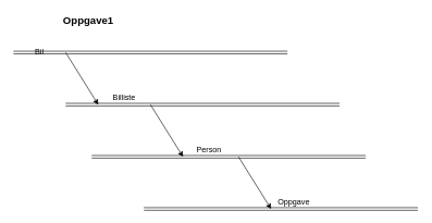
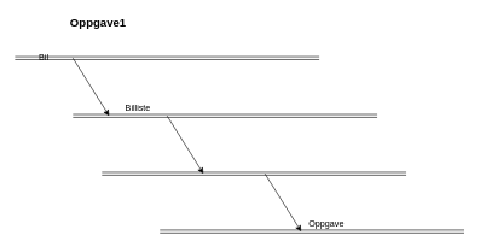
  <mxCell id="0" />
  <mxCell id="1" parent="0" />
  <mxCell id="2" value="" style="shape=link;html=1;" edge="1" parent="1"><mxGeometry width="100" relative="1" as="geometry"><mxPoint x="20" y="80" as="sourcePoint" /><mxPoint x="440" y="80" as="targetPoint" /></mxGeometry></mxCell>
  <mxCell id="3" value="" style="endArrow=classic;html=1;" edge="1" parent="1"><mxGeometry width="50" height="50" relative="1" as="geometry"><mxPoint x="100" y="80" as="sourcePoint" /><mxPoint x="150" y="160" as="targetPoint" /></mxGeometry></mxCell>
  <mxCell id="4" value="" style="shape=link;html=1;" edge="1" parent="1"><mxGeometry width="100" relative="1" as="geometry"><mxPoint x="100" y="160" as="sourcePoint" /><mxPoint x="520" y="160" as="targetPoint" /></mxGeometry></mxCell>
  <mxCell id="5" value="" style="shape=link;html=1;" edge="1" parent="1"><mxGeometry width="100" relative="1" as="geometry"><mxPoint x="140" y="240" as="sourcePoint" /><mxPoint x="560" y="240" as="targetPoint" /></mxGeometry></mxCell>
  <mxCell id="6" value="" style="endArrow=classic;html=1;" edge="1" parent="1"><mxGeometry width="50" height="50" relative="1" as="geometry"><mxPoint x="365" y="240" as="sourcePoint" /><mxPoint x="415" y="320" as="targetPoint" /></mxGeometry></mxCell>
  <mxCell id="7" value="" style="shape=link;html=1;" edge="1" parent="1"><mxGeometry width="100" relative="1" as="geometry"><mxPoint x="220" y="320" as="sourcePoint" /><mxPoint x="640" y="320" as="targetPoint" /></mxGeometry></mxCell>
  <mxCell id="8" value="" style="endArrow=classic;html=1;" edge="1" parent="1"><mxGeometry width="50" height="50" relative="1" as="geometry"><mxPoint x="230" y="160" as="sourcePoint" /><mxPoint x="280" y="240" as="targetPoint" /></mxGeometry></mxCell>
  <mxCell id="9" value="Bil" style="text;html=1;strokeColor=none;fillColor=none;align=center;verticalAlign=middle;whiteSpace=wrap;rounded=0;" vertex="1" parent="1"><mxGeometry x="40" y="70" width="40" height="20" as="geometry" /></mxCell>
  <mxCell id="10" value="Billiste&lt;span style=&quot;color: rgba(0 , 0 , 0 , 0) ; font-family: monospace ; font-size: 0px&quot;&gt;%3CmxGraphModel%3E%3Croot%3E%3CmxCell%20id%3D%220%22%2F%3E%3CmxCell%20id%3D%221%22%20parent%3D%220%22%2F%3E%3CmxCell%20id%3D%222%22%20value%3D%22Personliste%22%20style%3D%22text%3Bhtml%3D1%3BstrokeColor%3Dnone%3BfillColor%3Dnone%3Balign%3Dcenter%3BverticalAlign%3Dmiddle%3BwhiteSpace%3Dwrap%3Brounded%3D0%3B%22%20vertex%3D%221%22%20parent%3D%221%22%3E%3CmxGeometry%20x%3D%22140%22%20y%3D%22140%22%20width%3D%2240%22%20height%3D%2220%22%20as%3D%22geometry%22%2F%3E%3C%2FmxCell%3E%3C%2Froot%3E%3C%2FmxGraphModel%3E&lt;/span&gt;" style="text;html=1;strokeColor=none;fillColor=none;align=center;verticalAlign=middle;whiteSpace=wrap;rounded=0;" vertex="1" parent="1"><mxGeometry x="170" y="140" width="40" height="20" as="geometry" /></mxCell>
- <mxCell id="11" value="Person" style="text;html=1;strokeColor=none;fillColor=none;align=center;verticalAlign=middle;whiteSpace=wrap;rounded=0;" vertex="1" parent="1"><mxGeometry x="300" y="220" width="40" height="20" as="geometry" /></mxCell>
  <mxCell id="12" value="Oppgave" style="text;html=1;strokeColor=none;fillColor=none;align=center;verticalAlign=middle;whiteSpace=wrap;rounded=0;" vertex="1" parent="1"><mxGeometry x="430" y="300" width="40" height="20" as="geometry" /></mxCell>
  <mxCell id="13" value="&lt;font style=&quot;font-size: 16px&quot;&gt;&lt;b&gt;Oppgave1&lt;/b&gt;&lt;/font&gt;" style="text;html=1;strokeColor=none;fillColor=none;align=center;verticalAlign=middle;whiteSpace=wrap;rounded=0;" vertex="1" parent="1"><mxGeometry x="115" y="20" width="40" height="20" as="geometry" /></mxCell>
